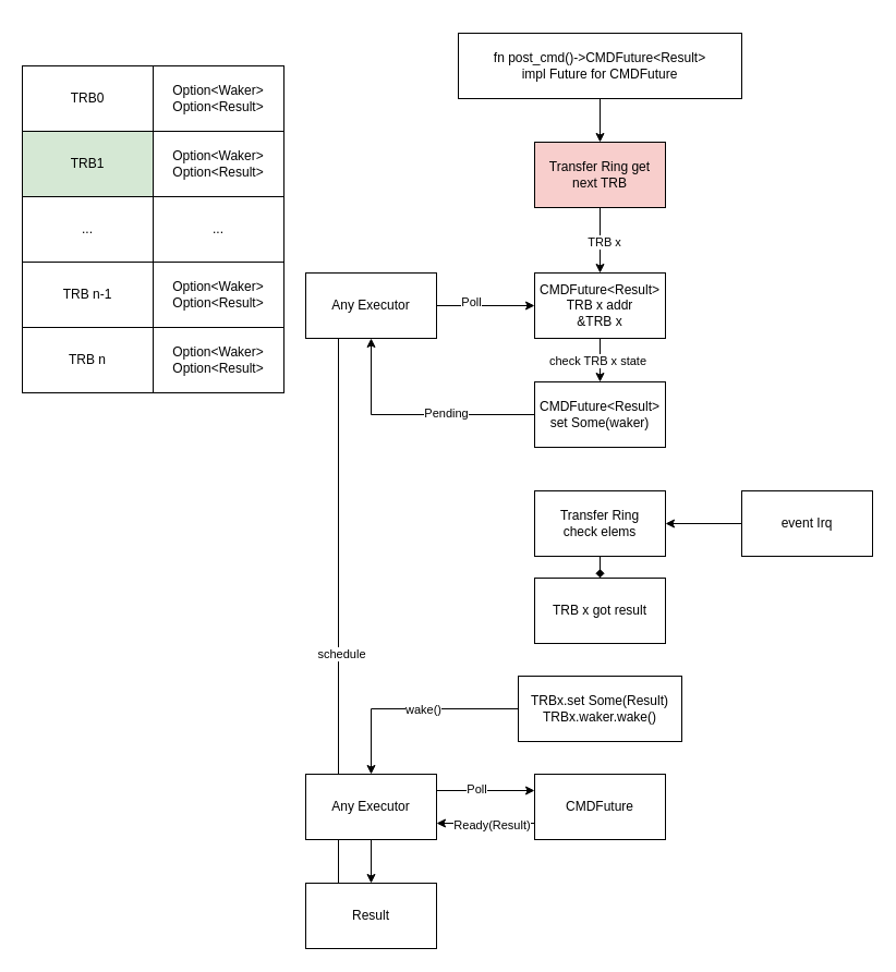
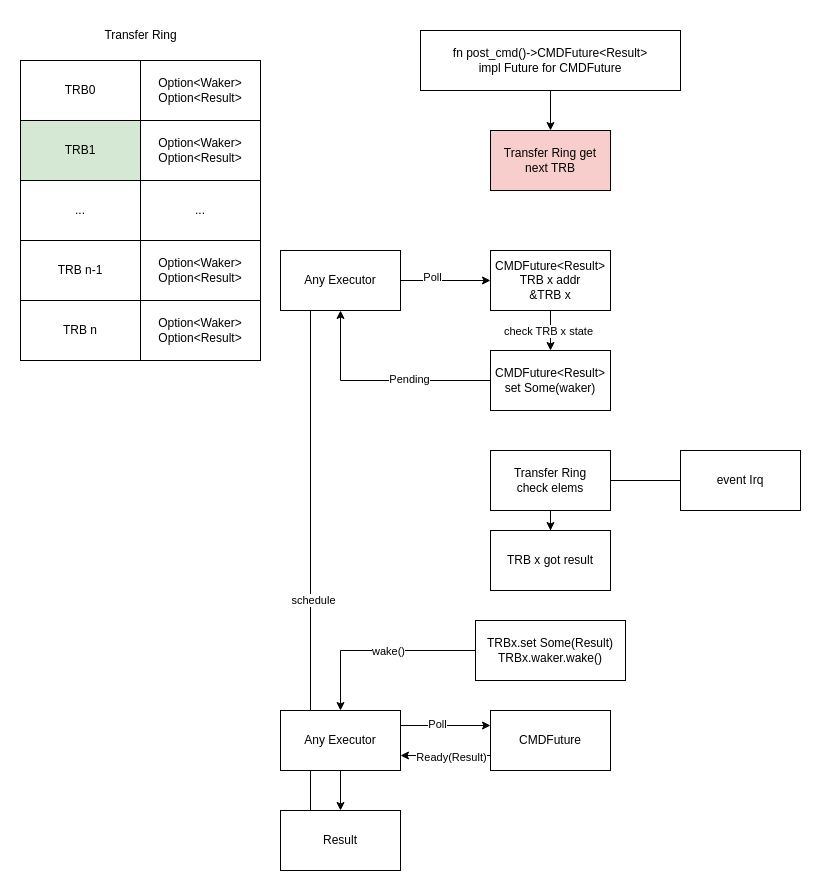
  <mxCell id="0" />
  <mxCell id="1" parent="0" />
  <mxCell id="2" value="TRB0" style="rounded=0;whiteSpace=wrap;html=1;" parent="1" vertex="1"><mxGeometry x="20" y="60" width="120" height="60" as="geometry" /></mxCell>
  <mxCell id="3" value="TRB1" style="rounded=0;whiteSpace=wrap;html=1;fillColor=#d5e8d4;" parent="1" vertex="1"><mxGeometry x="20" y="120" width="120" height="60" as="geometry" /></mxCell>
+ <mxCell id="4" value="Transfer Ring" style="text;html=1;align=center;verticalAlign=middle;resizable=0;points=[];autosize=1;strokeColor=none;fillColor=none;" parent="1" vertex="1"><mxGeometry x="90" y="20" width="100" height="30" as="geometry" /></mxCell>
  <mxCell id="5" value="..." style="rounded=0;whiteSpace=wrap;html=1;" parent="1" vertex="1"><mxGeometry x="20" y="180" width="120" height="60" as="geometry" /></mxCell>
  <mxCell id="6" value="TRB n-1" style="rounded=0;whiteSpace=wrap;html=1;" parent="1" vertex="1"><mxGeometry x="20" y="240" width="120" height="60" as="geometry" /></mxCell>
  <mxCell id="7" value="TRB n" style="rounded=0;whiteSpace=wrap;html=1;" parent="1" vertex="1"><mxGeometry x="20" y="300" width="120" height="60" as="geometry" /></mxCell>
  <mxCell id="8" value="Option&amp;lt;Waker&amp;gt;&lt;div&gt;Option&amp;lt;Result&amp;gt;&lt;/div&gt;" style="rounded=0;whiteSpace=wrap;html=1;" parent="1" vertex="1"><mxGeometry x="140" y="60" width="120" height="60" as="geometry" /></mxCell>
  <mxCell id="9" value="Option&amp;lt;Waker&amp;gt;&lt;div&gt;Option&amp;lt;Result&amp;gt;&lt;br&gt;&lt;/div&gt;" style="rounded=0;whiteSpace=wrap;html=1;" parent="1" vertex="1"><mxGeometry x="140" y="120" width="120" height="60" as="geometry" /></mxCell>
  <mxCell id="10" value="..." style="rounded=0;whiteSpace=wrap;html=1;" parent="1" vertex="1"><mxGeometry x="140" y="180" width="120" height="60" as="geometry" /></mxCell>
  <mxCell id="11" value="Option&amp;lt;Waker&amp;gt;&lt;div&gt;Option&amp;lt;Result&amp;gt;&lt;br&gt;&lt;/div&gt;" style="rounded=0;whiteSpace=wrap;html=1;" parent="1" vertex="1"><mxGeometry x="140" y="240" width="120" height="60" as="geometry" /></mxCell>
  <mxCell id="12" value="Option&amp;lt;Waker&amp;gt;&lt;div&gt;Option&amp;lt;Result&amp;gt;&lt;br&gt;&lt;/div&gt;" style="rounded=0;whiteSpace=wrap;html=1;" parent="1" vertex="1"><mxGeometry x="140" y="300" width="120" height="60" as="geometry" /></mxCell>
  <mxCell id="13" style="edgeStyle=orthogonalEdgeStyle;rounded=0;orthogonalLoop=1;jettySize=auto;html=1;exitX=0.5;exitY=1;exitDx=0;exitDy=0;" parent="1" source="14" target="17" edge="1"><mxGeometry relative="1" as="geometry" /></mxCell>
  <mxCell id="14" value="&lt;span style=&quot;text-wrap: nowrap;&quot;&gt;fn post_cmd()-&amp;gt;CMDFuture&amp;lt;Result&amp;gt;&lt;/span&gt;&lt;div&gt;&lt;span style=&quot;text-wrap: nowrap;&quot;&gt;impl Future for CMDFuture&lt;/span&gt;&lt;/div&gt;" style="whiteSpace=wrap;html=1;" parent="1" vertex="1"><mxGeometry x="420" y="30" width="260" height="60" as="geometry" /></mxCell>
- <mxCell id="15" style="edgeStyle=orthogonalEdgeStyle;rounded=0;orthogonalLoop=1;jettySize=auto;html=1;exitX=0.5;exitY=1;exitDx=0;exitDy=0;" parent="1" source="17" target="20" edge="1"><mxGeometry relative="1" as="geometry" /></mxCell>
- <mxCell id="16" value="TRB x" style="edgeLabel;html=1;align=center;verticalAlign=middle;resizable=0;points=[];" parent="15" vertex="1" connectable="0"><mxGeometry x="0.029" y="3" relative="1" as="geometry"><mxPoint as="offset" /></mxGeometry></mxCell>
  <mxCell id="17" value="Transfer Ring get next TRB" style="whiteSpace=wrap;html=1;fillColor=#f8cecc;" parent="1" vertex="1"><mxGeometry x="490" y="130" width="120" height="60" as="geometry" /></mxCell>
  <mxCell id="18" style="edgeStyle=orthogonalEdgeStyle;rounded=0;orthogonalLoop=1;jettySize=auto;html=1;exitX=0.5;exitY=1;exitDx=0;exitDy=0;entryX=0.5;entryY=0;entryDx=0;entryDy=0;" parent="1" source="20" target="28" edge="1"><mxGeometry relative="1" as="geometry" /></mxCell>
  <mxCell id="19" value="check TRB x state" style="edgeLabel;html=1;align=center;verticalAlign=middle;resizable=0;points=[];" parent="18" vertex="1" connectable="0"><mxGeometry y="-3" relative="1" as="geometry"><mxPoint as="offset" /></mxGeometry></mxCell>
  <mxCell id="20" value="CMDFuture&amp;lt;Result&amp;gt;&lt;div&gt;TRB x addr&lt;/div&gt;&lt;div&gt;&amp;amp;TRB x&lt;/div&gt;" style="whiteSpace=wrap;html=1;" parent="1" vertex="1"><mxGeometry x="490" y="250" width="120" height="60" as="geometry" /></mxCell>
  <mxCell id="21" style="edgeStyle=orthogonalEdgeStyle;rounded=0;orthogonalLoop=1;jettySize=auto;html=1;entryX=0;entryY=0.5;entryDx=0;entryDy=0;" parent="1" source="25" target="20" edge="1"><mxGeometry relative="1" as="geometry" /></mxCell>
  <mxCell id="22" value="Poll" style="edgeLabel;html=1;align=center;verticalAlign=middle;resizable=0;points=[];" parent="21" vertex="1" connectable="0"><mxGeometry x="-0.319" y="4" relative="1" as="geometry"><mxPoint as="offset" /></mxGeometry></mxCell>
  <mxCell id="23" style="edgeStyle=orthogonalEdgeStyle;rounded=0;orthogonalLoop=1;jettySize=auto;html=1;exitX=0.25;exitY=1;exitDx=0;exitDy=0;entryX=0.25;entryY=0;entryDx=0;entryDy=0;" parent="1" source="25" target="40" edge="1"><mxGeometry relative="1" as="geometry"><Array as="points"><mxPoint x="310" y="830" /></Array></mxGeometry></mxCell>
  <mxCell id="24" value="schedule" style="edgeLabel;html=1;align=center;verticalAlign=middle;resizable=0;points=[];" parent="23" vertex="1" connectable="0"><mxGeometry x="-0.098" y="2" relative="1" as="geometry"><mxPoint as="offset" /></mxGeometry></mxCell>
  <mxCell id="25" value="Any Executor" style="whiteSpace=wrap;html=1;" parent="1" vertex="1"><mxGeometry x="280" y="250" width="120" height="60" as="geometry" /></mxCell>
  <mxCell id="26" style="edgeStyle=orthogonalEdgeStyle;rounded=0;orthogonalLoop=1;jettySize=auto;html=1;exitX=0;exitY=0.5;exitDx=0;exitDy=0;entryX=0.5;entryY=1;entryDx=0;entryDy=0;" parent="1" source="28" target="25" edge="1"><mxGeometry relative="1" as="geometry" /></mxCell>
  <mxCell id="27" value="Pending" style="edgeLabel;html=1;align=center;verticalAlign=middle;resizable=0;points=[];" parent="26" vertex="1" connectable="0"><mxGeometry x="-0.252" y="-2" relative="1" as="geometry"><mxPoint as="offset" /></mxGeometry></mxCell>
  <mxCell id="28" value="&lt;div&gt;CMDFuture&amp;lt;Result&amp;gt;&lt;br&gt;&lt;/div&gt;set Some(waker)" style="whiteSpace=wrap;html=1;" parent="1" vertex="1"><mxGeometry x="490" y="350" width="120" height="60" as="geometry" /></mxCell>
- <mxCell id="29" style="edgeStyle=orthogonalEdgeStyle;rounded=0;orthogonalLoop=1;jettySize=auto;html=1;exitX=0;exitY=0.5;exitDx=0;exitDy=0;entryX=1;entryY=0.5;entryDx=0;entryDy=0;" parent="1" source="30" target="32" edge="1"><mxGeometry relative="1" as="geometry" /></mxCell>
+ <mxCell id="29" style="edgeStyle=orthogonalEdgeStyle;rounded=0;orthogonalLoop=1;jettySize=auto;html=1;exitX=0;exitY=0.5;exitDx=0;exitDy=0;entryX=1;entryY=0.5;entryDx=0;entryDy=0;endArrow=none;" parent="1" source="30" target="32" edge="1"><mxGeometry relative="1" as="geometry" /></mxCell>
  <mxCell id="30" value="event Irq" style="whiteSpace=wrap;html=1;" parent="1" vertex="1"><mxGeometry x="680" y="450" width="120" height="60" as="geometry" /></mxCell>
- <mxCell id="31" style="edgeStyle=orthogonalEdgeStyle;rounded=0;orthogonalLoop=1;jettySize=auto;html=1;exitX=0.5;exitY=1;exitDx=0;exitDy=0;endArrow=diamond;" parent="1" source="32" target="33" edge="1"><mxGeometry relative="1" as="geometry" /></mxCell>
+ <mxCell id="31" style="edgeStyle=orthogonalEdgeStyle;rounded=0;orthogonalLoop=1;jettySize=auto;html=1;exitX=0.5;exitY=1;exitDx=0;exitDy=0;" parent="1" source="32" target="33" edge="1"><mxGeometry relative="1" as="geometry" /></mxCell>
  <mxCell id="32" value="&lt;span style=&quot;text-wrap: nowrap;&quot;&gt;Transfer Ring&lt;/span&gt;&lt;div&gt;&lt;span style=&quot;text-wrap: nowrap;&quot;&gt;check elems&lt;/span&gt;&lt;/div&gt;" style="whiteSpace=wrap;html=1;" parent="1" vertex="1"><mxGeometry x="490" y="450" width="120" height="60" as="geometry" /></mxCell>
  <mxCell id="33" value="TRB x got result" style="whiteSpace=wrap;html=1;" parent="1" vertex="1"><mxGeometry x="490" y="530" width="120" height="60" as="geometry" /></mxCell>
  <mxCell id="34" style="edgeStyle=orthogonalEdgeStyle;rounded=0;orthogonalLoop=1;jettySize=auto;html=1;exitX=0;exitY=0.5;exitDx=0;exitDy=0;entryX=0.5;entryY=0;entryDx=0;entryDy=0;" parent="1" source="36" target="40" edge="1"><mxGeometry relative="1" as="geometry" /></mxCell>
  <mxCell id="35" value="wake()" style="edgeLabel;html=1;align=center;verticalAlign=middle;resizable=0;points=[];" parent="34" vertex="1" connectable="0"><mxGeometry x="-0.093" relative="1" as="geometry"><mxPoint as="offset" /></mxGeometry></mxCell>
  <mxCell id="36" value="TRBx.set Some(Result)&lt;div&gt;TRBx.waker.wake()&lt;/div&gt;" style="whiteSpace=wrap;html=1;" parent="1" vertex="1"><mxGeometry x="475" y="620" width="150" height="60" as="geometry" /></mxCell>
  <mxCell id="37" style="edgeStyle=orthogonalEdgeStyle;rounded=0;orthogonalLoop=1;jettySize=auto;html=1;exitX=0.5;exitY=1;exitDx=0;exitDy=0;" parent="1" source="40" target="41" edge="1"><mxGeometry relative="1" as="geometry" /></mxCell>
  <mxCell id="38" style="edgeStyle=orthogonalEdgeStyle;rounded=0;orthogonalLoop=1;jettySize=auto;html=1;exitX=1;exitY=0.25;exitDx=0;exitDy=0;entryX=0;entryY=0.25;entryDx=0;entryDy=0;" parent="1" source="40" target="44" edge="1"><mxGeometry relative="1" as="geometry" /></mxCell>
  <mxCell id="39" value="Poll" style="edgeLabel;html=1;align=center;verticalAlign=middle;resizable=0;points=[];" parent="38" vertex="1" connectable="0"><mxGeometry x="-0.193" y="2" relative="1" as="geometry"><mxPoint as="offset" /></mxGeometry></mxCell>
  <mxCell id="40" value="Any Executor" style="whiteSpace=wrap;html=1;" parent="1" vertex="1"><mxGeometry x="280" y="710" width="120" height="60" as="geometry" /></mxCell>
  <mxCell id="41" value="Result" style="whiteSpace=wrap;html=1;" parent="1" vertex="1"><mxGeometry x="280" y="810" width="120" height="60" as="geometry" /></mxCell>
  <mxCell id="42" style="edgeStyle=orthogonalEdgeStyle;rounded=0;orthogonalLoop=1;jettySize=auto;html=1;exitX=0;exitY=0.75;exitDx=0;exitDy=0;" parent="1" edge="1"><mxGeometry relative="1" as="geometry"><mxPoint x="490" y="755" as="sourcePoint" /><mxPoint x="400" y="755" as="targetPoint" /></mxGeometry></mxCell>
  <mxCell id="43" value="Ready(Result)" style="edgeLabel;html=1;align=center;verticalAlign=middle;resizable=0;points=[];" parent="42" vertex="1" connectable="0"><mxGeometry x="0.153" y="1" relative="1" as="geometry"><mxPoint x="12" as="offset" /></mxGeometry></mxCell>
  <mxCell id="44" value="CMDFuture" style="whiteSpace=wrap;html=1;" parent="1" vertex="1"><mxGeometry x="490" y="710" width="120" height="60" as="geometry" /></mxCell>
